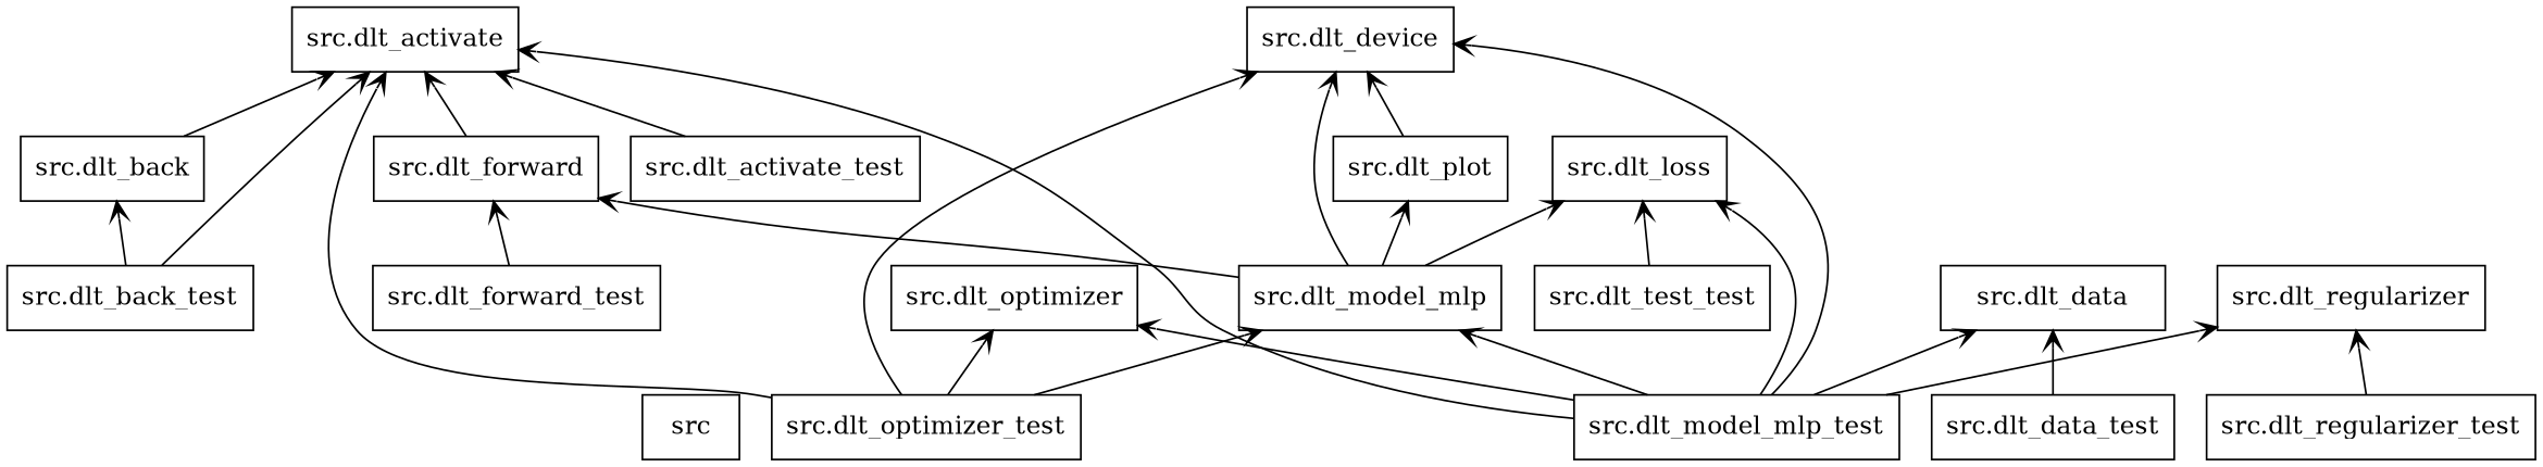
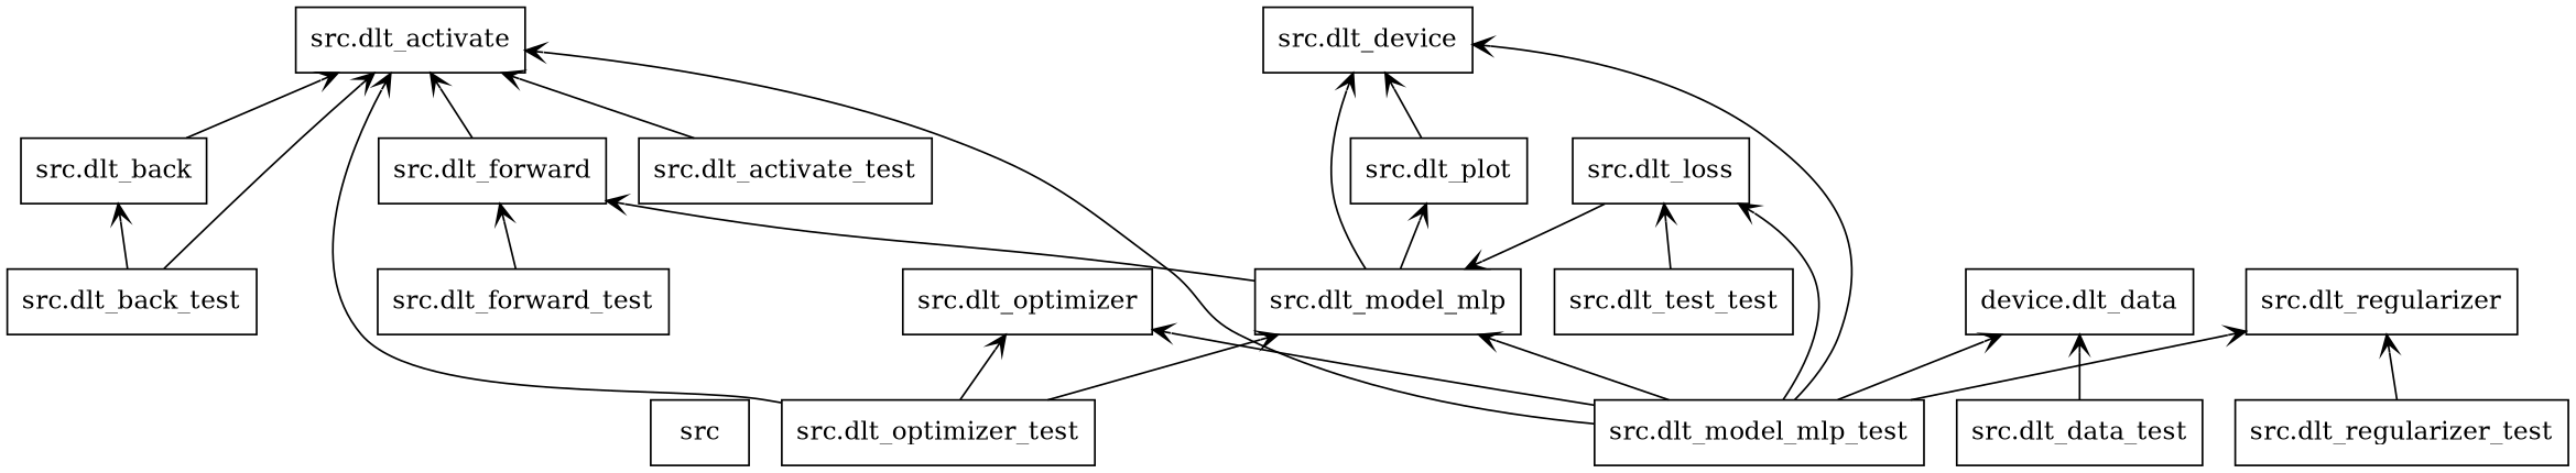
  digraph {
    rankdir=BT
    node [shape=box]
    edge [arrowhead=open arrowtail=none]
    n1 [label=src]
    n2 [label="src.dlt_activate"]
    n3 [label="src.dlt_activate_test"]
    n4 [label="src.dlt_back"]
    n5 [label="src.dlt_back_test"]
-   n6 [label="src.dlt_data"]
+   n6 [label="device.dlt_data"]
    n7 [label="src.dlt_data_test"]
    n8 [label="src.dlt_device"]
    n9 [label="src.dlt_forward"]
    n10 [label="src.dlt_forward_test"]
    n11 [label="src.dlt_loss"]
    n12 [label="src.dlt_test_test"]
    n13 [label="src.dlt_model_mlp"]
    n14 [label="src.dlt_plot"]
    n15 [label="src.dlt_model_mlp_test"]
    n16 [label="src.dlt_optimizer"]
    n17 [label="src.dlt_regularizer"]
    n18 [label="src.dlt_optimizer_test"]
    n19 [label="src.dlt_regularizer_test"]
    n3 -> n2
    n4 -> n2
    n5 -> n2
    n5 -> n4
    n7 -> n6
    n9 -> n2
    n10 -> n9
    n12 -> n11
    n13 -> n8
    n13 -> n9
-   n13 -> n11
+   n11 -> n13
    n13 -> n14
    n14 -> n8
    n15 -> n2
    n15 -> n6
    n15 -> n8
    n15 -> n11
    n15 -> n13
    n15 -> n16
    n15 -> n17
    n18 -> n2
-   n18 -> n8
    n18 -> n13
    n18 -> n16
    n19 -> n17
  }
